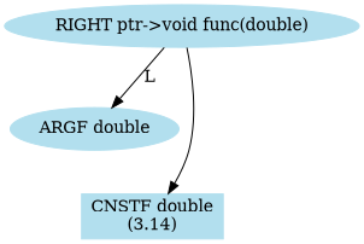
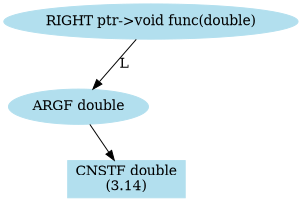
  digraph {
    node [color=lightblue2 style=filled]
    n1 [label="RIGHT ptr->void func(double)"]
    n2 [label="ARGF double"]
    n3 [label="CNSTF double\n\(3.14\)" shape=box]
    n1 -> n2 [label=L]
-   n1 -> n3
+   n2 -> n3
  }
